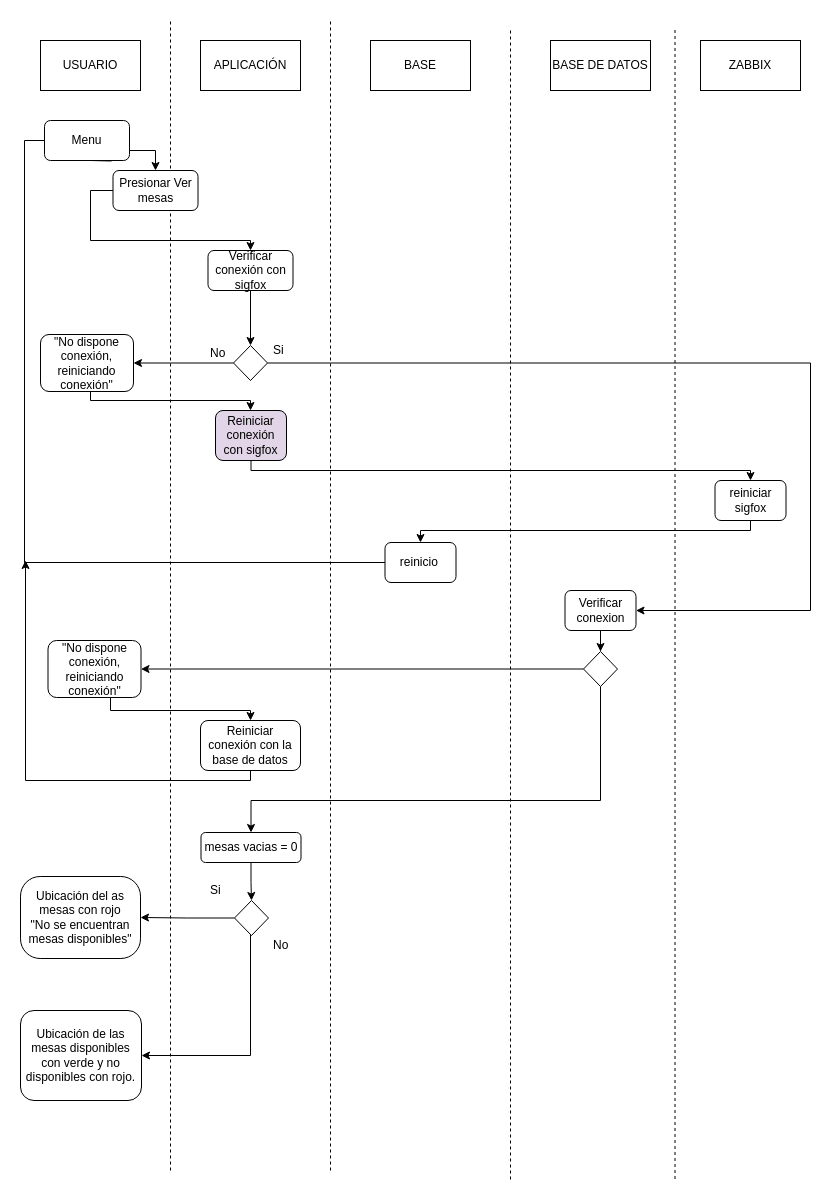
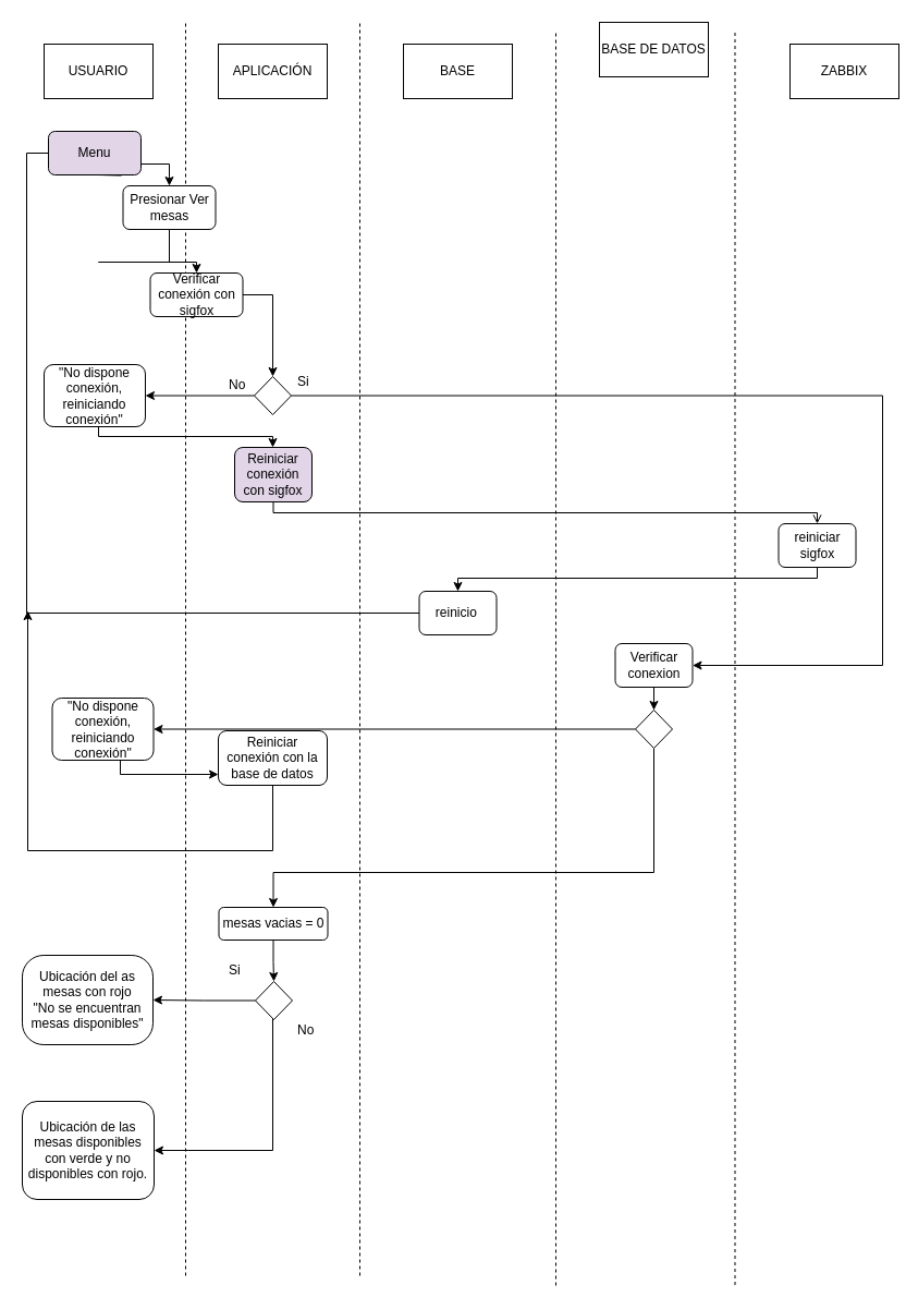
  <mxCell id="0" />
  <mxCell id="1" parent="0" />
  <mxCell id="2" value="USUARIO" style="rounded=0;whiteSpace=wrap;html=1;" vertex="1" parent="1"><mxGeometry x="40" y="40" width="100" height="50" as="geometry" /></mxCell>
  <mxCell id="3" value="APLICACIÓN" style="rounded=0;whiteSpace=wrap;html=1;" vertex="1" parent="1"><mxGeometry x="200" y="40" width="100" height="50" as="geometry" /></mxCell>
- <mxCell id="4" value="ZABBIX" style="rounded=0;whiteSpace=wrap;html=1;" vertex="1" parent="1"><mxGeometry x="700" y="40" width="100" height="50" as="geometry" /></mxCell>
+ <mxCell id="4" value="ZABBIX" style="rounded=0;whiteSpace=wrap;html=1;" vertex="1" parent="1"><mxGeometry x="725" y="40" width="100" height="50" as="geometry" /></mxCell>
  <mxCell id="5" value="BASE" style="rounded=0;whiteSpace=wrap;html=1;" vertex="1" parent="1"><mxGeometry x="370" y="40" width="100" height="50" as="geometry" /></mxCell>
- <mxCell id="6" value="BASE DE DATOS" style="rounded=0;whiteSpace=wrap;html=1;" vertex="1" parent="1"><mxGeometry x="550" y="40" width="100" height="50" as="geometry" /></mxCell>
+ <mxCell id="6" value="BASE DE DATOS" style="rounded=0;whiteSpace=wrap;html=1;" vertex="1" parent="1"><mxGeometry x="550" y="20" width="100" height="50" as="geometry" /></mxCell>
  <mxCell id="7" value="" style="endArrow=none;dashed=1;html=1;" edge="1" parent="1"><mxGeometry width="50" height="50" relative="1" as="geometry"><mxPoint x="170" y="1170" as="sourcePoint" /><mxPoint x="170" as="targetPoint" y="20" /></mxGeometry></mxCell>
  <mxCell id="8" value="" style="endArrow=none;dashed=1;html=1;" edge="1" parent="1"><mxGeometry width="50" height="50" relative="1" as="geometry"><mxPoint x="330" y="1170" as="sourcePoint" /><mxPoint x="330" as="targetPoint" y="20" /></mxGeometry></mxCell>
  <mxCell id="9" value="" style="endArrow=none;dashed=1;html=1;" edge="1" parent="1"><mxGeometry width="50" height="50" relative="1" as="geometry"><mxPoint x="510" y="1179" as="sourcePoint" /><mxPoint x="510" y="29" as="targetPoint" /></mxGeometry></mxCell>
  <mxCell id="10" value="" style="endArrow=none;dashed=1;html=1;" edge="1" parent="1"><mxGeometry width="50" height="50" relative="1" as="geometry"><mxPoint x="674.5" y="1178.5" as="sourcePoint" /><mxPoint x="674.5" y="28.5" as="targetPoint" /></mxGeometry></mxCell>
  <mxCell id="11" style="edgeStyle=orthogonalEdgeStyle;rounded=0;orthogonalLoop=1;jettySize=auto;html=1;entryX=0.5;entryY=0;entryDx=0;entryDy=0;" edge="1" parent="1" source="12" target="15"><mxGeometry relative="1" as="geometry"><Array as="points"><mxPoint x="90" y="240" /><mxPoint x="250" y="240" /></Array></mxGeometry></mxCell>
  <mxCell id="12" value="Presionar Ver mesas" style="rounded=1;whiteSpace=wrap;html=1;" vertex="1" parent="1"><mxGeometry x="112.5" y="170" width="85" height="40" as="geometry" /></mxCell>
  <mxCell id="13" value="" style="edgeStyle=orthogonalEdgeStyle;rounded=0;orthogonalLoop=1;jettySize=auto;html=1;" edge="1" parent="1" target="12"><mxGeometry relative="1" as="geometry"><mxPoint x="90" y="160" as="sourcePoint" /></mxGeometry></mxCell>
  <mxCell id="14" value="" style="edgeStyle=orthogonalEdgeStyle;rounded=0;orthogonalLoop=1;jettySize=auto;html=1;" edge="1" parent="1" source="15" target="18"><mxGeometry relative="1" as="geometry" /></mxCell>
- <mxCell id="15" value="Verificar conexión con sigfox" style="rounded=1;whiteSpace=wrap;html=1;" vertex="1" parent="1"><mxGeometry x="207.5" y="250" width="85" height="40" as="geometry" /></mxCell>
+ <mxCell id="15" value="Verificar conexión con sigfox" style="rounded=1;whiteSpace=wrap;html=1;" vertex="1" parent="1"><mxGeometry x="137.5" y="250" width="85" height="40" as="geometry" /></mxCell>
  <mxCell id="16" style="edgeStyle=orthogonalEdgeStyle;rounded=0;orthogonalLoop=1;jettySize=auto;html=1;entryX=1;entryY=0.5;entryDx=0;entryDy=0;" edge="1" parent="1" source="18" target="20"><mxGeometry relative="1" as="geometry" /></mxCell>
  <mxCell id="17" style="edgeStyle=orthogonalEdgeStyle;rounded=0;orthogonalLoop=1;jettySize=auto;html=1;entryX=1;entryY=0.5;entryDx=0;entryDy=0;" edge="1" parent="1" source="18" target="30"><mxGeometry relative="1" as="geometry"><Array as="points"><mxPoint x="810" y="363" /><mxPoint x="810" y="610" /></Array></mxGeometry></mxCell>
  <mxCell id="18" value="" style="rhombus;whiteSpace=wrap;html=1;" vertex="1" parent="1"><mxGeometry x="233" y="345" width="34" height="35" as="geometry" /></mxCell>
  <mxCell id="19" style="edgeStyle=orthogonalEdgeStyle;rounded=0;orthogonalLoop=1;jettySize=auto;html=1;" edge="1" parent="1" source="20" target="23"><mxGeometry relative="1" as="geometry"><Array as="points"><mxPoint x="90" y="400" /><mxPoint x="250" y="400" /></Array></mxGeometry></mxCell>
  <mxCell id="20" value="&quot;No dispone conexión, reiniciando conexión&quot;" style="rounded=1;whiteSpace=wrap;html=1;" vertex="1" parent="1"><mxGeometry x="40" y="334" width="93" height="57" as="geometry" /></mxCell>
  <mxCell id="21" value="No" style="text;html=1;resizable=0;points=[];autosize=1;align=left;verticalAlign=top;spacingTop=-4;" vertex="1" parent="1"><mxGeometry x="207.5" y="342.5" width="30" height="20" as="geometry" /></mxCell>
- <mxCell id="22" style="edgeStyle=orthogonalEdgeStyle;rounded=0;orthogonalLoop=1;jettySize=auto;html=1;entryX=0.5;entryY=0;entryDx=0;entryDy=0;" edge="1" parent="1" source="23" target="25"><mxGeometry relative="1" as="geometry"><Array as="points"><mxPoint x="250" y="470" /><mxPoint x="750" y="470" /></Array></mxGeometry></mxCell>
+ <mxCell id="22" style="edgeStyle=orthogonalEdgeStyle;rounded=0;orthogonalLoop=1;jettySize=auto;html=1;entryX=0.5;entryY=0;entryDx=0;entryDy=0;endArrow=open;" edge="1" parent="1" source="23" target="25"><mxGeometry relative="1" as="geometry"><Array as="points"><mxPoint x="250" y="470" /><mxPoint x="750" y="470" /></Array></mxGeometry></mxCell>
  <mxCell id="23" value="Reiniciar conexión con sigfox" style="rounded=1;whiteSpace=wrap;html=1;fillColor=#e1d5e7;" vertex="1" parent="1"><mxGeometry x="215" y="410" width="71" height="50" as="geometry" /></mxCell>
  <mxCell id="24" style="edgeStyle=orthogonalEdgeStyle;rounded=0;orthogonalLoop=1;jettySize=auto;html=1;" edge="1" parent="1" source="25" target="27"><mxGeometry relative="1" as="geometry"><Array as="points"><mxPoint x="750" y="530" /><mxPoint x="420" y="530" /></Array></mxGeometry></mxCell>
  <mxCell id="25" value="reiniciar sigfox" style="rounded=1;whiteSpace=wrap;html=1;" vertex="1" parent="1"><mxGeometry x="714.5" y="480" width="71" height="40" as="geometry" /></mxCell>
  <mxCell id="26" style="edgeStyle=orthogonalEdgeStyle;rounded=0;orthogonalLoop=1;jettySize=auto;html=1;entryX=0;entryY=0.5;entryDx=0;entryDy=0;endArrow=none;" edge="1" parent="1" source="27" target="28"><mxGeometry relative="1" as="geometry" /></mxCell>
  <mxCell id="27" value="reinicio&amp;nbsp;" style="rounded=1;whiteSpace=wrap;html=1;" vertex="1" parent="1"><mxGeometry x="384.5" y="542" width="71" height="40" as="geometry" /></mxCell>
- <mxCell id="28" value="Menu" style="rounded=1;whiteSpace=wrap;html=1;" vertex="1" parent="1"><mxGeometry x="44" y="120" width="85" height="40" as="geometry" /></mxCell>
+ <mxCell id="28" value="Menu" style="rounded=1;whiteSpace=wrap;html=1;fillColor=#e1d5e7;" vertex="1" parent="1"><mxGeometry x="44" y="120" width="85" height="40" as="geometry" /></mxCell>
  <mxCell id="29" style="edgeStyle=orthogonalEdgeStyle;rounded=0;orthogonalLoop=1;jettySize=auto;html=1;entryX=0.5;entryY=0;entryDx=0;entryDy=0;" edge="1" parent="1" source="30" target="34"><mxGeometry relative="1" as="geometry" /></mxCell>
  <mxCell id="30" value="Verificar conexion" style="rounded=1;whiteSpace=wrap;html=1;" vertex="1" parent="1"><mxGeometry x="564.5" y="590" width="71" height="40" as="geometry" /></mxCell>
  <mxCell id="31" value="Si" style="text;html=1;resizable=0;points=[];autosize=1;align=left;verticalAlign=top;spacingTop=-4;" vertex="1" parent="1"><mxGeometry x="270.5" y="340" width="30" height="20" as="geometry" /></mxCell>
  <mxCell id="32" value="" style="edgeStyle=orthogonalEdgeStyle;rounded=0;orthogonalLoop=1;jettySize=auto;html=1;entryX=1;entryY=0.5;entryDx=0;entryDy=0;" edge="1" parent="1" source="34" target="38"><mxGeometry relative="1" as="geometry"><mxPoint x="503" y="668.5" as="targetPoint" /></mxGeometry></mxCell>
  <mxCell id="33" style="edgeStyle=orthogonalEdgeStyle;rounded=0;orthogonalLoop=1;jettySize=auto;html=1;entryX=0.5;entryY=0;entryDx=0;entryDy=0;" edge="1" parent="1" source="34" target="42"><mxGeometry relative="1" as="geometry"><Array as="points"><mxPoint x="600" y="800" /><mxPoint x="250" y="800" /></Array></mxGeometry></mxCell>
  <mxCell id="34" value="" style="rhombus;whiteSpace=wrap;html=1;" vertex="1" parent="1"><mxGeometry x="583" y="651" width="34" height="35" as="geometry" /></mxCell>
  <mxCell id="35" value="No" style="text;html=1;resizable=0;points=[];autosize=1;align=left;verticalAlign=top;spacingTop=-4;" vertex="1" parent="1"><mxGeometry x="271" y="935" width="30" height="20" as="geometry" /></mxCell>
  <mxCell id="36" value="Si" style="text;html=1;resizable=0;points=[];autosize=1;align=left;verticalAlign=top;spacingTop=-4;" vertex="1" parent="1"><mxGeometry x="207.5" y="880" width="30" height="20" as="geometry" /></mxCell>
  <mxCell id="37" style="edgeStyle=orthogonalEdgeStyle;rounded=0;orthogonalLoop=1;jettySize=auto;html=1;" edge="1" parent="1" source="38" target="40"><mxGeometry relative="1" as="geometry"><Array as="points"><mxPoint x="110" y="710" /><mxPoint x="250" y="710" /></Array></mxGeometry></mxCell>
  <mxCell id="38" value="&quot;No dispone conexión, reiniciando conexión&quot;" style="rounded=1;whiteSpace=wrap;html=1;" vertex="1" parent="1"><mxGeometry x="47.5" y="640" width="93" height="57" as="geometry" /></mxCell>
  <mxCell id="39" style="edgeStyle=orthogonalEdgeStyle;rounded=0;orthogonalLoop=1;jettySize=auto;html=1;exitX=0.5;exitY=1;exitDx=0;exitDy=0;" edge="1" parent="1" source="40"><mxGeometry relative="1" as="geometry"><mxPoint x="25" y="560" as="targetPoint" /><mxPoint x="195" y="744.793" as="sourcePoint" /><Array as="points"><mxPoint x="250" y="780" /><mxPoint x="25" y="780" /></Array></mxGeometry></mxCell>
- <mxCell id="40" value="Reiniciar conexión con la base de datos" style="rounded=1;whiteSpace=wrap;html=1;" vertex="1" parent="1"><mxGeometry x="200" y="720" width="100" height="50" as="geometry" /></mxCell>
+ <mxCell id="40" value="Reiniciar conexión con la base de datos" style="rounded=1;whiteSpace=wrap;html=1;" vertex="1" parent="1"><mxGeometry x="200" y="670" width="100" height="50" as="geometry" /></mxCell>
  <mxCell id="41" style="edgeStyle=orthogonalEdgeStyle;rounded=0;orthogonalLoop=1;jettySize=auto;html=1;entryX=0.5;entryY=0;entryDx=0;entryDy=0;" edge="1" parent="1" source="42" target="45"><mxGeometry relative="1" as="geometry" /></mxCell>
  <mxCell id="42" value="mesas vacias = 0" style="rounded=1;whiteSpace=wrap;html=1;" vertex="1" parent="1"><mxGeometry x="200.5" y="832" width="100" height="30" as="geometry" /></mxCell>
  <mxCell id="43" style="edgeStyle=orthogonalEdgeStyle;rounded=0;orthogonalLoop=1;jettySize=auto;html=1;" edge="1" parent="1" source="45" target="46"><mxGeometry relative="1" as="geometry" /></mxCell>
  <mxCell id="44" style="edgeStyle=orthogonalEdgeStyle;rounded=0;orthogonalLoop=1;jettySize=auto;html=1;entryX=1;entryY=0.5;entryDx=0;entryDy=0;" edge="1" parent="1" source="45" target="47"><mxGeometry relative="1" as="geometry"><Array as="points"><mxPoint x="250" y="1055" /></Array></mxGeometry></mxCell>
  <mxCell id="45" value="" style="rhombus;whiteSpace=wrap;html=1;" vertex="1" parent="1"><mxGeometry x="234" y="900" width="34" height="35" as="geometry" /></mxCell>
  <mxCell id="46" value="Ubicación del as mesas con rojo&lt;br&gt;&quot;No se encuentran mesas disponibles&quot;&lt;br&gt;" style="rounded=1;whiteSpace=wrap;html=1;arcSize=24;" vertex="1" parent="1"><mxGeometry x="20" y="876" width="120" height="82" as="geometry" /></mxCell>
  <mxCell id="47" value="Ubicación de las mesas disponibles con verde y no disponibles con rojo.&lt;br&gt;" style="rounded=1;whiteSpace=wrap;html=1;" vertex="1" parent="1"><mxGeometry x="20" y="1010" width="121" height="90" as="geometry" /></mxCell>
